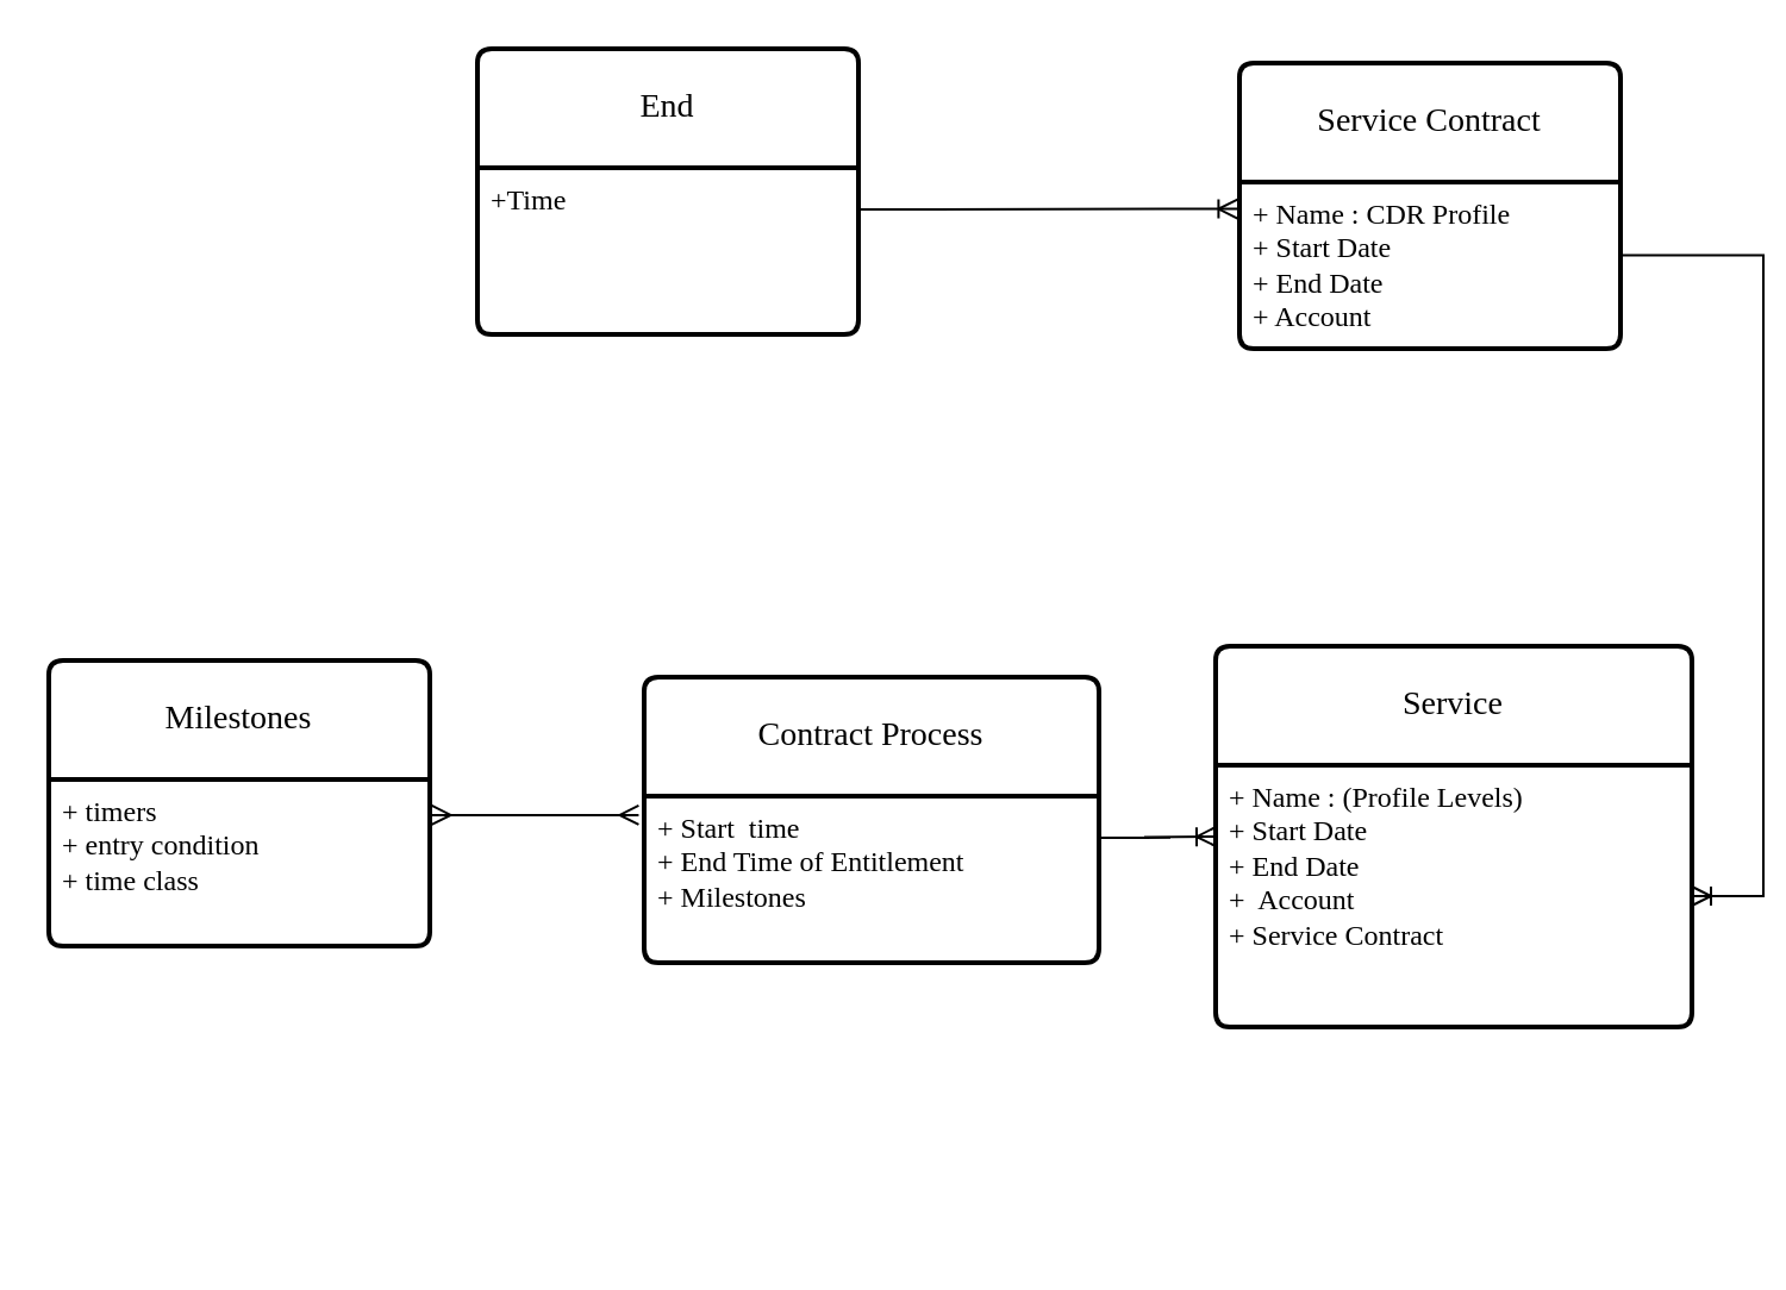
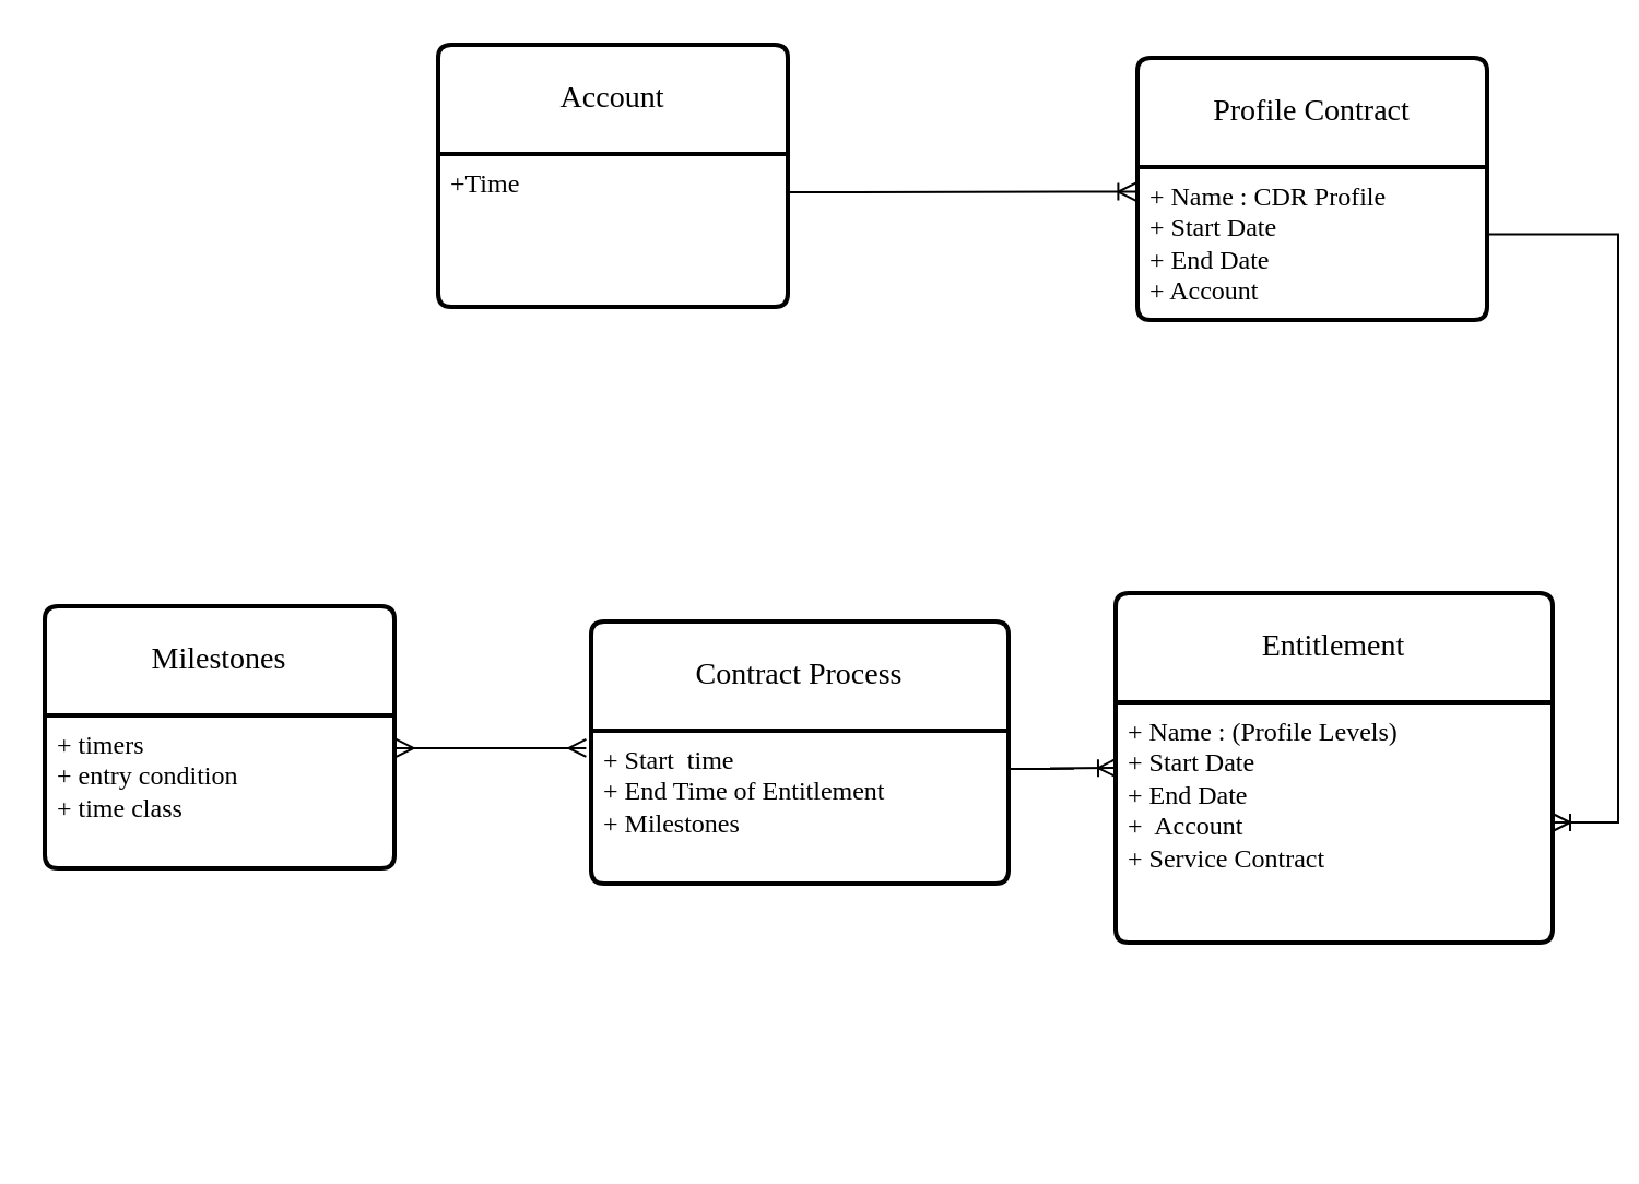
  <mxCell id="0" />
  <mxCell id="1" parent="0" />
- <mxCell id="2" value="End" style="swimlane;childLayout=stackLayout;horizontal=1;startSize=50;horizontalStack=0;rounded=1;fontSize=14;fontStyle=0;strokeWidth=2;resizeParent=0;resizeLast=1;shadow=0;dashed=0;align=center;arcSize=4;whiteSpace=wrap;html=1;fontFamily=Verdana;" parent="1" vertex="1"><mxGeometry x="200" y="20" width="160" height="120" as="geometry" /></mxCell>
+ <mxCell id="2" value="Account" style="swimlane;childLayout=stackLayout;horizontal=1;startSize=50;horizontalStack=0;rounded=1;fontSize=14;fontStyle=0;strokeWidth=2;resizeParent=0;resizeLast=1;shadow=0;dashed=0;align=center;arcSize=4;whiteSpace=wrap;html=1;fontFamily=Verdana;" parent="1" vertex="1"><mxGeometry x="200" y="20" width="160" height="120" as="geometry" /></mxCell>
  <mxCell id="3" value="+Time&lt;div&gt;&lt;br&gt;&lt;/div&gt;" style="align=left;strokeColor=none;fillColor=none;spacingLeft=4;fontSize=12;verticalAlign=top;resizable=0;rotatable=0;part=1;html=1;fontFamily=Verdana;" parent="2" vertex="1"><mxGeometry y="50" width="160" height="70" as="geometry" /></mxCell>
- <mxCell id="4" value="Service Contract" style="swimlane;childLayout=stackLayout;horizontal=1;startSize=50;horizontalStack=0;rounded=1;fontSize=14;fontStyle=0;strokeWidth=2;resizeParent=0;resizeLast=1;shadow=0;dashed=0;align=center;arcSize=4;whiteSpace=wrap;html=1;fontFamily=Verdana;" parent="1" vertex="1"><mxGeometry x="520" y="26" width="160" height="120" as="geometry" /></mxCell>
+ <mxCell id="4" value="Profile Contract" style="swimlane;childLayout=stackLayout;horizontal=1;startSize=50;horizontalStack=0;rounded=1;fontSize=14;fontStyle=0;strokeWidth=2;resizeParent=0;resizeLast=1;shadow=0;dashed=0;align=center;arcSize=4;whiteSpace=wrap;html=1;fontFamily=Verdana;" parent="1" vertex="1"><mxGeometry x="520" y="26" width="160" height="120" as="geometry" /></mxCell>
  <mxCell id="5" value="+ Name : CDR Profile&lt;div&gt;+ Start Date&lt;/div&gt;&lt;div&gt;+ End Date&lt;/div&gt;&lt;div&gt;+ Account&lt;/div&gt;" style="align=left;strokeColor=none;fillColor=none;spacingLeft=4;fontSize=12;verticalAlign=top;resizable=0;rotatable=0;part=1;html=1;fontFamily=Verdana;" parent="4" vertex="1"><mxGeometry y="50" width="160" height="70" as="geometry" /></mxCell>
- <mxCell id="6" value="Service" style="swimlane;childLayout=stackLayout;horizontal=1;startSize=50;horizontalStack=0;rounded=1;fontSize=14;fontStyle=0;strokeWidth=2;resizeParent=0;resizeLast=1;shadow=0;dashed=0;align=center;arcSize=4;whiteSpace=wrap;html=1;fontFamily=Verdana;" parent="1" vertex="1"><mxGeometry x="510" y="271" width="200" height="160" as="geometry" /></mxCell>
+ <mxCell id="6" value="Entitlement" style="swimlane;childLayout=stackLayout;horizontal=1;startSize=50;horizontalStack=0;rounded=1;fontSize=14;fontStyle=0;strokeWidth=2;resizeParent=0;resizeLast=1;shadow=0;dashed=0;align=center;arcSize=4;whiteSpace=wrap;html=1;fontFamily=Verdana;" parent="1" vertex="1"><mxGeometry x="510" y="271" width="200" height="160" as="geometry" /></mxCell>
  <mxCell id="7" value="+ Name : (Profile Levels)&lt;div&gt;+ Start Date&lt;/div&gt;&lt;div&gt;+ End Date&lt;/div&gt;&lt;div&gt;+&amp;nbsp; Account&amp;nbsp;&lt;/div&gt;&lt;div&gt;+ Service Contract&lt;/div&gt;" style="align=left;strokeColor=none;fillColor=none;spacingLeft=4;fontSize=12;verticalAlign=top;resizable=0;rotatable=0;part=1;html=1;fontFamily=Verdana;" parent="6" vertex="1"><mxGeometry y="50" width="200" height="110" as="geometry" /></mxCell>
  <mxCell id="8" value="" style="edgeStyle=entityRelationEdgeStyle;fontSize=12;html=1;endArrow=ERoneToMany;rounded=0;exitX=1.004;exitY=0.439;exitDx=0;exitDy=0;exitPerimeter=0;fontFamily=Verdana;" parent="1" source="5" target="7" edge="1"><mxGeometry width="100" height="100" relative="1" as="geometry"><mxPoint x="390" y="370" as="sourcePoint" /><mxPoint x="520" y="290" as="targetPoint" /><Array as="points"><mxPoint x="670" y="180" /></Array></mxGeometry></mxCell>
  <mxCell id="9" value="" style="edgeStyle=entityRelationEdgeStyle;fontSize=12;html=1;endArrow=ERoneToMany;rounded=0;exitX=1;exitY=0.25;exitDx=0;exitDy=0;entryX=-0.005;entryY=0.161;entryDx=0;entryDy=0;entryPerimeter=0;fontFamily=Verdana;" parent="1" source="3" target="5" edge="1"><mxGeometry width="100" height="100" relative="1" as="geometry"><mxPoint x="330" y="310" as="sourcePoint" /><mxPoint x="430" y="210" as="targetPoint" /></mxGeometry></mxCell>
  <mxCell id="10" value="Contract Process" style="swimlane;childLayout=stackLayout;horizontal=1;startSize=50;horizontalStack=0;rounded=1;fontSize=14;fontStyle=0;strokeWidth=2;resizeParent=0;resizeLast=1;shadow=0;dashed=0;align=center;arcSize=4;whiteSpace=wrap;html=1;fontFamily=Verdana;" parent="1" vertex="1"><mxGeometry x="270" y="284" width="191" height="120" as="geometry" /></mxCell>
  <mxCell id="11" value="+ Start&amp;nbsp; time&amp;nbsp;&lt;div&gt;+ End Time of Entitlement&lt;br&gt;+ Milestones&lt;br&gt;&lt;br&gt;&lt;/div&gt;" style="align=left;strokeColor=none;fillColor=none;spacingLeft=4;fontSize=12;verticalAlign=top;resizable=0;rotatable=0;part=1;html=1;fontFamily=Verdana;" parent="10" vertex="1"><mxGeometry y="50" width="191" height="70" as="geometry" /></mxCell>
  <mxCell id="12" value="" style="edgeStyle=entityRelationEdgeStyle;fontSize=12;html=1;endArrow=ERoneToMany;rounded=0;entryX=0;entryY=0.5;entryDx=0;entryDy=0;exitX=1;exitY=0.25;exitDx=0;exitDy=0;fontFamily=Verdana;" parent="1" source="11" target="6" edge="1"><mxGeometry width="100" height="100" relative="1" as="geometry"><mxPoint x="360" y="280" as="sourcePoint" /><mxPoint x="460" y="180" as="targetPoint" /></mxGeometry></mxCell>
  <mxCell id="13" value="Milestones" style="swimlane;childLayout=stackLayout;horizontal=1;startSize=50;horizontalStack=0;rounded=1;fontSize=14;fontStyle=0;strokeWidth=2;resizeParent=0;resizeLast=1;shadow=0;dashed=0;align=center;arcSize=4;whiteSpace=wrap;html=1;fontFamily=Verdana;" vertex="1" parent="1"><mxGeometry x="20" y="277" width="160" height="120" as="geometry" /></mxCell>
  <mxCell id="14" value="+ timers&lt;div&gt;+ entry condition&lt;/div&gt;&lt;div&gt;+ time class&lt;br&gt;&lt;div&gt;&lt;br&gt;&lt;/div&gt;&lt;/div&gt;" style="align=left;strokeColor=none;fillColor=none;spacingLeft=4;fontSize=12;verticalAlign=top;resizable=0;rotatable=0;part=1;html=1;fontFamily=Verdana;" vertex="1" parent="13"><mxGeometry y="50" width="160" height="70" as="geometry" /></mxCell>
  <mxCell id="15" value="" style="edgeStyle=entityRelationEdgeStyle;fontSize=12;html=1;endArrow=ERmany;startArrow=ERmany;rounded=0;entryX=-0.012;entryY=0.114;entryDx=0;entryDy=0;exitX=1.005;exitY=0.214;exitDx=0;exitDy=0;exitPerimeter=0;entryPerimeter=0;fontFamily=Verdana;" edge="1" parent="1" source="14" target="11"><mxGeometry width="100" height="100" relative="1" as="geometry"><mxPoint x="280" y="480" as="sourcePoint" /><mxPoint x="440" y="360" as="targetPoint" /><Array as="points"><mxPoint x="120" y="490" /><mxPoint x="140" y="500" /><mxPoint x="50" y="420" /><mxPoint x="430" y="520" /><mxPoint x="170" y="400" /></Array></mxGeometry></mxCell>
